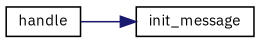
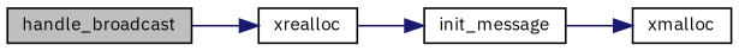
  digraph {
    fontname="IBM Plex Sans"
    rankdir=LR
    node [color=black fillcolor=white fontname="IBM Plex Sans" fontsize=10 shape=record style=filled]
    edge [color=midnightblue fontname="IBM Plex Sans" fontsize=10 labelfontname=Helvetica labelfontsize=10 style=solid]
-   n2 [height=0.2 label=handle width=0.4]
+   n1 [fillcolor=grey75 fontcolor=black height=0.2 label=handle_broadcast width=0.4]
+   n2 [height=0.2 label=xrealloc width=0.4]
    n3 [height=0.2 label=init_message width=0.4]
+   n4 [height=0.2 label=xmalloc width=0.4]
+   n1 -> n2
    n2 -> n3
+   n3 -> n4
  }
